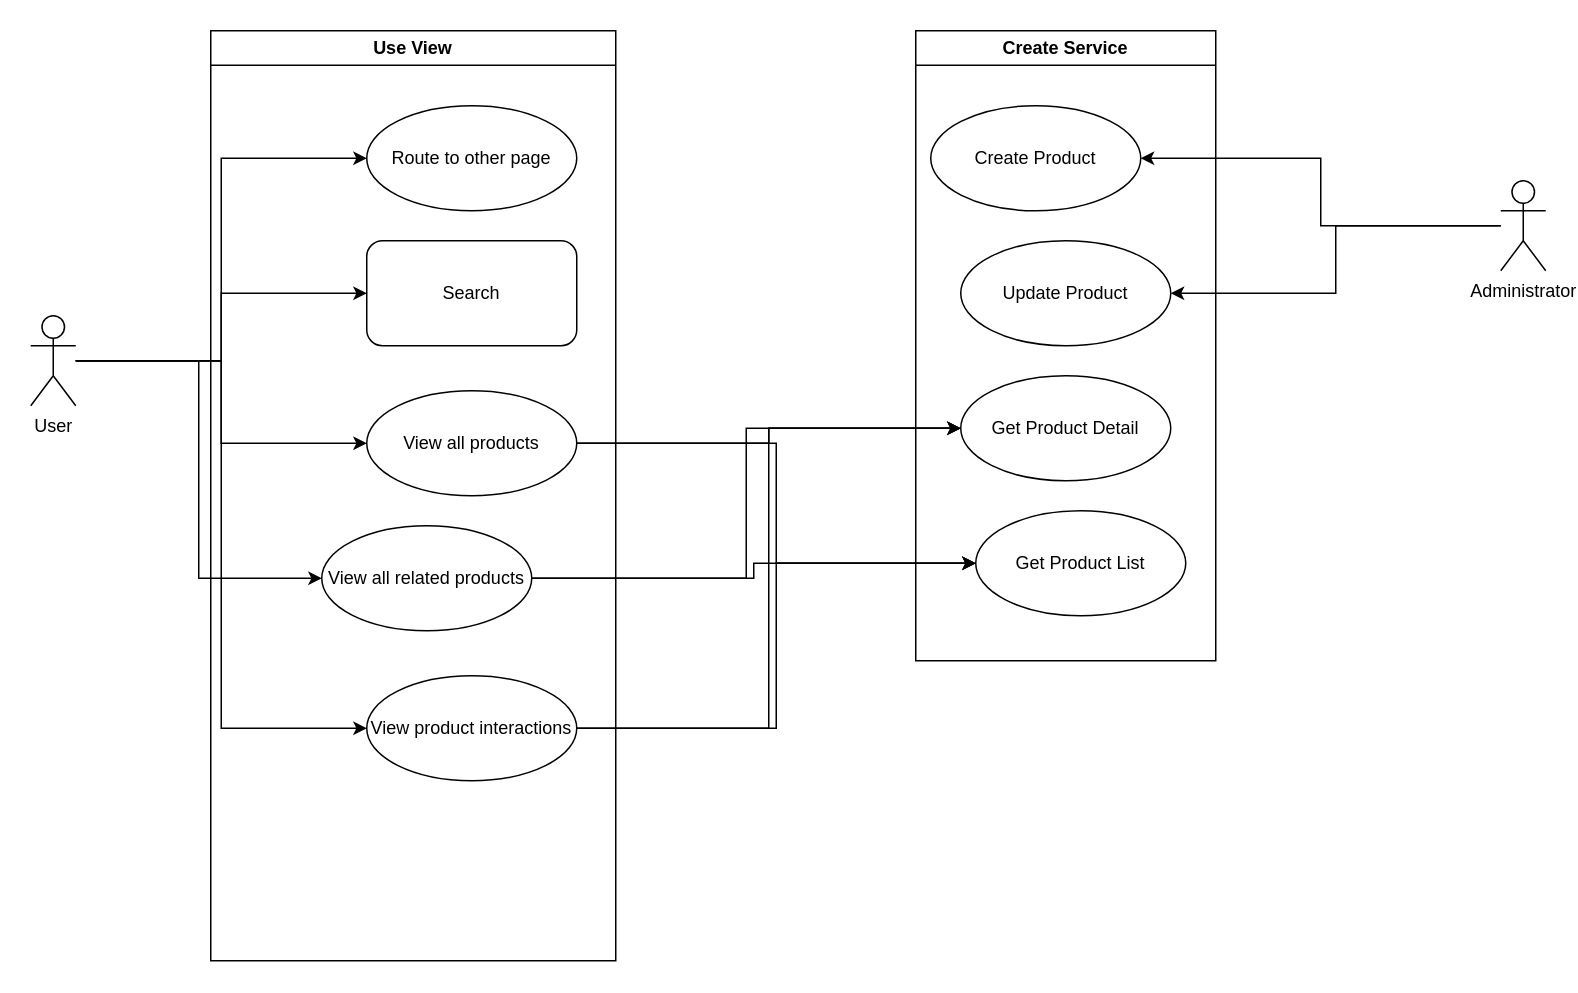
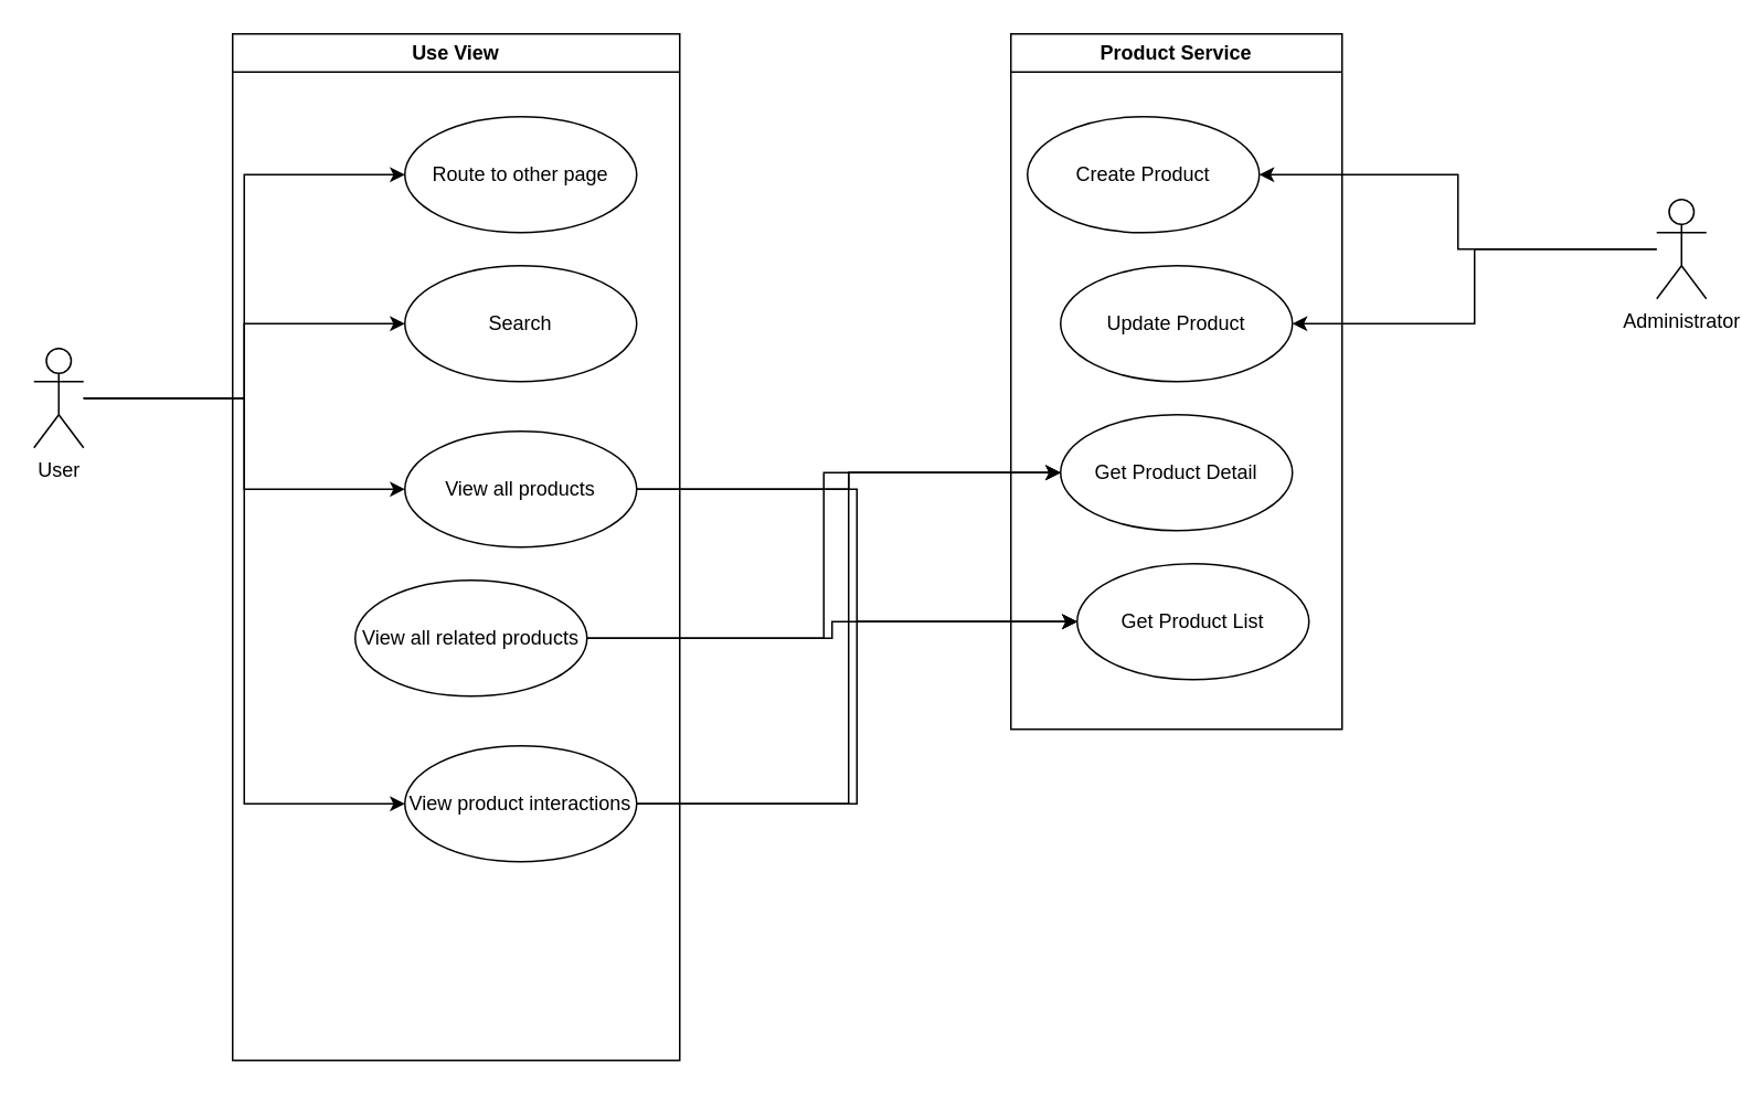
  <mxCell id="0" />
  <mxCell id="1" parent="0" />
  <mxCell id="2" style="edgeStyle=orthogonalEdgeStyle;rounded=0;orthogonalLoop=1;jettySize=auto;html=1;entryX=0;entryY=0.5;entryDx=0;entryDy=0;" parent="1" source="7" target="10" edge="1"><mxGeometry relative="1" as="geometry" /></mxCell>
  <mxCell id="3" style="edgeStyle=orthogonalEdgeStyle;rounded=0;orthogonalLoop=1;jettySize=auto;html=1;" parent="1" source="7" target="11" edge="1"><mxGeometry relative="1" as="geometry" /></mxCell>
  <mxCell id="4" style="edgeStyle=orthogonalEdgeStyle;rounded=0;orthogonalLoop=1;jettySize=auto;html=1;entryX=0;entryY=0.5;entryDx=0;entryDy=0;" parent="1" source="7" target="9" edge="1"><mxGeometry relative="1" as="geometry" /></mxCell>
- <mxCell id="5" style="edgeStyle=orthogonalEdgeStyle;rounded=0;orthogonalLoop=1;jettySize=auto;html=1;entryX=0;entryY=0.5;entryDx=0;entryDy=0;" parent="1" source="7" target="12" edge="1"><mxGeometry relative="1" as="geometry" /></mxCell>
  <mxCell id="6" style="edgeStyle=orthogonalEdgeStyle;rounded=0;orthogonalLoop=1;jettySize=auto;html=1;entryX=0;entryY=0.5;entryDx=0;entryDy=0;" parent="1" source="7" target="13" edge="1"><mxGeometry relative="1" as="geometry" /></mxCell>
  <mxCell id="7" value="User" style="shape=umlActor;verticalLabelPosition=bottom;verticalAlign=top;html=1;" parent="1" vertex="1"><mxGeometry x="20" y="210" width="30" height="60" as="geometry" /></mxCell>
  <mxCell id="8" value="Use View" style="swimlane;whiteSpace=wrap;html=1;" parent="1" vertex="1"><mxGeometry x="140" y="20" width="270" height="620" as="geometry" /></mxCell>
  <mxCell id="9" value="View all products" style="ellipse;whiteSpace=wrap;html=1;" parent="8" vertex="1"><mxGeometry x="104" y="240" width="140" height="70" as="geometry" /></mxCell>
  <mxCell id="10" value="Route to other page" style="ellipse;whiteSpace=wrap;html=1;" parent="8" vertex="1"><mxGeometry x="104" y="50" width="140" height="70" as="geometry" /></mxCell>
- <mxCell id="11" value="Search" style="whiteSpace=wrap;html=1;rounded=1;" parent="8" vertex="1"><mxGeometry x="104" y="140" width="140" height="70" as="geometry" /></mxCell>
+ <mxCell id="11" value="Search" style="ellipse;whiteSpace=wrap;html=1;" parent="8" vertex="1"><mxGeometry x="104" y="140" width="140" height="70" as="geometry" /></mxCell>
  <mxCell id="12" value="View all related products" style="ellipse;whiteSpace=wrap;html=1;" parent="8" vertex="1"><mxGeometry x="74" y="330" width="140" height="70" as="geometry" /></mxCell>
  <mxCell id="13" value="View product interactions" style="ellipse;whiteSpace=wrap;html=1;" parent="8" vertex="1"><mxGeometry x="104" y="430" width="140" height="70" as="geometry" /></mxCell>
- <mxCell id="14" value="Create Service" style="swimlane;whiteSpace=wrap;html=1;" vertex="1" parent="1"><mxGeometry x="610" y="20" width="200" height="420" as="geometry" /></mxCell>
+ <mxCell id="14" value="Product Service" style="swimlane;whiteSpace=wrap;html=1;" vertex="1" parent="1"><mxGeometry x="610" y="20" width="200" height="420" as="geometry" /></mxCell>
  <mxCell id="15" value="Get Product Detail" style="ellipse;whiteSpace=wrap;html=1;" vertex="1" parent="14"><mxGeometry x="30" y="230" width="140" height="70" as="geometry" /></mxCell>
  <mxCell id="16" value="Create Product" style="ellipse;whiteSpace=wrap;html=1;" vertex="1" parent="14"><mxGeometry x="10" y="50" width="140" height="70" as="geometry" /></mxCell>
  <mxCell id="17" value="Update Product" style="ellipse;whiteSpace=wrap;html=1;" vertex="1" parent="14"><mxGeometry x="30" y="140" width="140" height="70" as="geometry" /></mxCell>
  <mxCell id="18" value="Get Product List" style="ellipse;whiteSpace=wrap;html=1;" vertex="1" parent="14"><mxGeometry x="40" y="320" width="140" height="70" as="geometry" /></mxCell>
  <mxCell id="19" style="edgeStyle=orthogonalEdgeStyle;rounded=0;orthogonalLoop=1;jettySize=auto;html=1;entryX=0;entryY=0.5;entryDx=0;entryDy=0;" edge="1" parent="1" source="9" target="18"><mxGeometry relative="1" as="geometry" /></mxCell>
  <mxCell id="20" style="edgeStyle=orthogonalEdgeStyle;rounded=0;orthogonalLoop=1;jettySize=auto;html=1;entryX=0;entryY=0.5;entryDx=0;entryDy=0;" edge="1" parent="1" source="12" target="18"><mxGeometry relative="1" as="geometry" /></mxCell>
  <mxCell id="21" style="edgeStyle=orthogonalEdgeStyle;rounded=0;orthogonalLoop=1;jettySize=auto;html=1;entryX=0;entryY=0.5;entryDx=0;entryDy=0;" edge="1" parent="1" source="13" target="18"><mxGeometry relative="1" as="geometry" /></mxCell>
  <mxCell id="22" style="edgeStyle=orthogonalEdgeStyle;rounded=0;orthogonalLoop=1;jettySize=auto;html=1;" edge="1" parent="1" source="9" target="15"><mxGeometry relative="1" as="geometry" /></mxCell>
  <mxCell id="23" style="edgeStyle=orthogonalEdgeStyle;rounded=0;orthogonalLoop=1;jettySize=auto;html=1;entryX=0;entryY=0.5;entryDx=0;entryDy=0;" edge="1" parent="1" source="12" target="15"><mxGeometry relative="1" as="geometry" /></mxCell>
  <mxCell id="24" style="edgeStyle=orthogonalEdgeStyle;rounded=0;orthogonalLoop=1;jettySize=auto;html=1;entryX=0;entryY=0.5;entryDx=0;entryDy=0;" edge="1" parent="1" source="13" target="15"><mxGeometry relative="1" as="geometry" /></mxCell>
  <mxCell id="25" style="edgeStyle=orthogonalEdgeStyle;rounded=0;orthogonalLoop=1;jettySize=auto;html=1;" edge="1" parent="1" source="27" target="16"><mxGeometry relative="1" as="geometry" /></mxCell>
  <mxCell id="26" style="edgeStyle=orthogonalEdgeStyle;rounded=0;orthogonalLoop=1;jettySize=auto;html=1;entryX=1;entryY=0.5;entryDx=0;entryDy=0;" edge="1" parent="1" source="27" target="17"><mxGeometry relative="1" as="geometry" /></mxCell>
  <mxCell id="27" value="Administrator" style="shape=umlActor;verticalLabelPosition=bottom;verticalAlign=top;html=1;" vertex="1" parent="1"><mxGeometry x="1000" y="120" width="30" height="60" as="geometry" /></mxCell>
